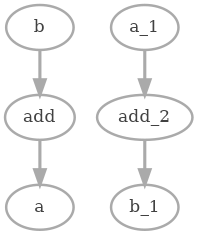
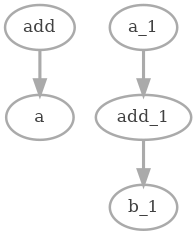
  digraph {
    color=white
    fillcolor=white
    fontcolor="#414141"
    style=rounded
    node [color="#aaaaaa" fillcolor=white fontcolor="#414141" penwidth=2 style=filled]
    edge [arrowsize=1.2 color="#aaaaaa" fontcolor="#414141" penwidth=2.5]
    n1 [label=a]
    n2 [label=add]
-   n3 [label=b]
    n4 [label=a_1]
-   n5 [label=add_2]
+   n5 [label=add_1]
    n6 [label=b_1]
    n2 -> n1
-   n3 -> n2
    n4 -> n5
    n5 -> n6
  }
